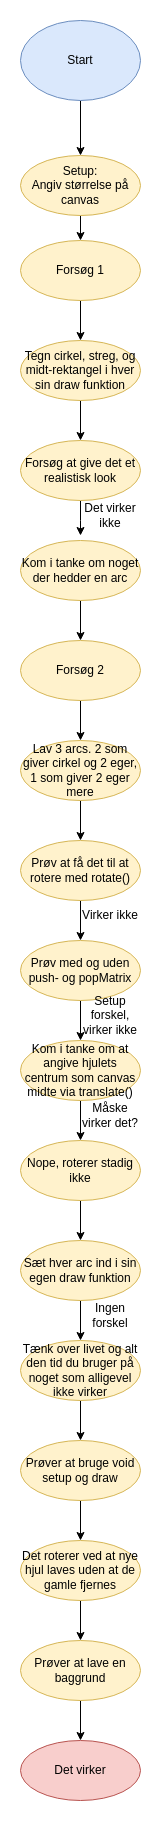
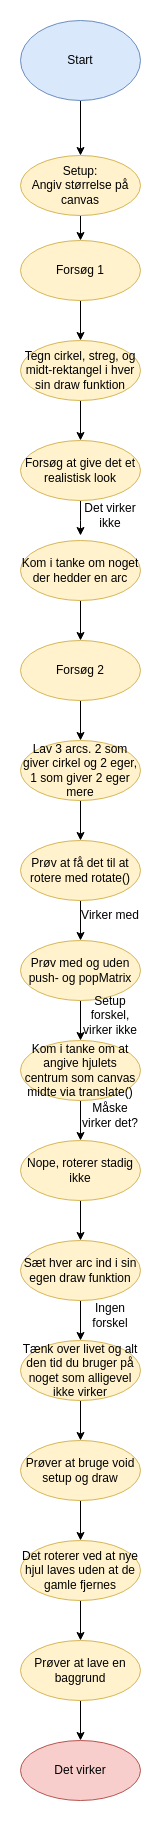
  <mxCell id="0" />
  <mxCell id="1" parent="0" />
  <mxCell id="2" value="" style="edgeStyle=orthogonalEdgeStyle;rounded=0;orthogonalLoop=1;jettySize=auto;html=1;" parent="1" source="3" target="5" edge="1"><mxGeometry relative="1" as="geometry" /></mxCell>
  <mxCell id="3" value="Start" style="ellipse;whiteSpace=wrap;html=1;fillColor=#dae8fc;strokeColor=#6c8ebf;" parent="1" vertex="1"><mxGeometry x="20" y="20" width="120" height="80" as="geometry" /></mxCell>
  <mxCell id="4" value="" style="edgeStyle=orthogonalEdgeStyle;rounded=0;orthogonalLoop=1;jettySize=auto;html=1;" parent="1" source="5" target="7" edge="1"><mxGeometry relative="1" as="geometry" /></mxCell>
  <mxCell id="5" value="Setup:&lt;br&gt;Angiv størrelse på canvas" style="ellipse;whiteSpace=wrap;html=1;fillColor=#fff2cc;strokeColor=#d6b656;" parent="1" vertex="1"><mxGeometry x="20" y="155" width="120" height="60" as="geometry" /></mxCell>
  <mxCell id="6" value="" style="edgeStyle=orthogonalEdgeStyle;rounded=0;orthogonalLoop=1;jettySize=auto;html=1;" parent="1" source="7" target="9" edge="1"><mxGeometry relative="1" as="geometry" /></mxCell>
  <mxCell id="7" value="Forsøg 1" style="ellipse;whiteSpace=wrap;html=1;fillColor=#fff2cc;strokeColor=#d6b656;" parent="1" vertex="1"><mxGeometry x="20" y="240" width="120" height="60" as="geometry" /></mxCell>
  <mxCell id="8" value="" style="edgeStyle=orthogonalEdgeStyle;rounded=0;orthogonalLoop=1;jettySize=auto;html=1;" parent="1" source="9" target="11" edge="1"><mxGeometry relative="1" as="geometry" /></mxCell>
  <mxCell id="9" value="Tegn cirkel, streg, og midt-rektangel i hver sin draw funktion" style="ellipse;whiteSpace=wrap;html=1;fillColor=#fff2cc;strokeColor=#d6b656;" parent="1" vertex="1"><mxGeometry x="20" y="340" width="120" height="60" as="geometry" /></mxCell>
  <mxCell id="10" value="" style="edgeStyle=orthogonalEdgeStyle;rounded=0;orthogonalLoop=1;jettySize=auto;html=1;" parent="1" source="11" edge="1"><mxGeometry relative="1" as="geometry"><mxPoint x="80" y="535" as="targetPoint" /></mxGeometry></mxCell>
  <mxCell id="11" value="Forsøg at give det et realistisk look" style="ellipse;whiteSpace=wrap;html=1;fillColor=#fff2cc;strokeColor=#d6b656;" parent="1" vertex="1"><mxGeometry x="20" y="440" width="120" height="60" as="geometry" /></mxCell>
  <mxCell id="12" value="" style="edgeStyle=orthogonalEdgeStyle;rounded=0;orthogonalLoop=1;jettySize=auto;html=1;" parent="1" source="13" target="15" edge="1"><mxGeometry relative="1" as="geometry" /></mxCell>
  <mxCell id="13" value="Kom i tanke om noget der hedder en arc" style="ellipse;whiteSpace=wrap;html=1;fillColor=#fff2cc;strokeColor=#d6b656;" parent="1" vertex="1"><mxGeometry x="20" y="540" width="120" height="60" as="geometry" /></mxCell>
  <mxCell id="14" value="" style="edgeStyle=orthogonalEdgeStyle;rounded=0;orthogonalLoop=1;jettySize=auto;html=1;" parent="1" source="15" target="17" edge="1"><mxGeometry relative="1" as="geometry" /></mxCell>
  <mxCell id="15" value="Forsøg 2" style="ellipse;whiteSpace=wrap;html=1;fillColor=#fff2cc;strokeColor=#d6b656;" parent="1" vertex="1"><mxGeometry x="20" y="640" width="120" height="60" as="geometry" /></mxCell>
  <mxCell id="16" value="" style="edgeStyle=orthogonalEdgeStyle;rounded=0;orthogonalLoop=1;jettySize=auto;html=1;" parent="1" source="17" target="19" edge="1"><mxGeometry relative="1" as="geometry" /></mxCell>
  <mxCell id="17" value="Lav 3 arcs. 2 som giver cirkel og 2 eger, 1 som giver 2 eger mere" style="ellipse;whiteSpace=wrap;html=1;fillColor=#fff2cc;strokeColor=#d6b656;" parent="1" vertex="1"><mxGeometry x="20" y="740" width="120" height="60" as="geometry" /></mxCell>
  <mxCell id="18" value="" style="edgeStyle=orthogonalEdgeStyle;rounded=0;orthogonalLoop=1;jettySize=auto;html=1;" parent="1" source="19" target="22" edge="1"><mxGeometry relative="1" as="geometry" /></mxCell>
  <mxCell id="19" value="Prøv at få det til at rotere med rotate()" style="ellipse;whiteSpace=wrap;html=1;fillColor=#fff2cc;strokeColor=#d6b656;" parent="1" vertex="1"><mxGeometry x="20" y="840" width="120" height="60" as="geometry" /></mxCell>
  <mxCell id="20" value="Det virker ikke" style="text;html=1;strokeColor=none;fillColor=none;align=center;verticalAlign=middle;whiteSpace=wrap;rounded=0;" parent="1" vertex="1"><mxGeometry x="80" y="500" width="60" height="30" as="geometry" /></mxCell>
  <mxCell id="21" value="" style="edgeStyle=orthogonalEdgeStyle;rounded=0;orthogonalLoop=1;jettySize=auto;html=1;" edge="1" parent="1" source="22" target="25"><mxGeometry relative="1" as="geometry" /></mxCell>
  <mxCell id="22" value="Prøv med og uden push- og popMatrix" style="ellipse;whiteSpace=wrap;html=1;fillColor=#fff2cc;strokeColor=#d6b656;" parent="1" vertex="1"><mxGeometry x="20" y="940" width="120" height="60" as="geometry" /></mxCell>
- <mxCell id="23" value="Virker ikke" style="text;html=1;strokeColor=none;fillColor=none;align=center;verticalAlign=middle;whiteSpace=wrap;rounded=0;" parent="1" vertex="1"><mxGeometry x="80" y="900" width="60" height="30" as="geometry" /></mxCell>
+ <mxCell id="23" value="Virker med" style="text;html=1;strokeColor=none;fillColor=none;align=center;verticalAlign=middle;whiteSpace=wrap;rounded=0;" parent="1" vertex="1"><mxGeometry x="80" y="900" width="60" height="30" as="geometry" /></mxCell>
  <mxCell id="24" value="" style="edgeStyle=orthogonalEdgeStyle;rounded=0;orthogonalLoop=1;jettySize=auto;html=1;" parent="1" source="25" target="28" edge="1"><mxGeometry relative="1" as="geometry" /></mxCell>
  <mxCell id="25" value="Kom i tanke om at angive hjulets centrum som canvas midte via translate()" style="ellipse;whiteSpace=wrap;html=1;fillColor=#fff2cc;strokeColor=#d6b656;" parent="1" vertex="1"><mxGeometry x="20" y="1040" width="120" height="60" as="geometry" /></mxCell>
  <mxCell id="26" value="Setup forskel, virker ikke" style="text;html=1;strokeColor=none;fillColor=none;align=center;verticalAlign=middle;whiteSpace=wrap;rounded=0;" parent="1" vertex="1"><mxGeometry x="80" y="1000" width="60" height="30" as="geometry" /></mxCell>
  <mxCell id="27" value="" style="edgeStyle=orthogonalEdgeStyle;rounded=0;orthogonalLoop=1;jettySize=auto;html=1;" parent="1" source="28" target="33" edge="1"><mxGeometry relative="1" as="geometry" /></mxCell>
  <mxCell id="28" value="Nope, roterer stadig ikke" style="ellipse;whiteSpace=wrap;html=1;fillColor=#fff2cc;strokeColor=#d6b656;" parent="1" vertex="1"><mxGeometry x="20" y="1140" width="120" height="60" as="geometry" /></mxCell>
  <mxCell id="29" value="" style="edgeStyle=orthogonalEdgeStyle;rounded=0;orthogonalLoop=1;jettySize=auto;html=1;" edge="1" parent="1" source="30" target="35"><mxGeometry relative="1" as="geometry" /></mxCell>
  <mxCell id="30" value="Tænk over livet og alt den tid du bruger på noget som alligevel ikke virker" style="ellipse;whiteSpace=wrap;html=1;fillColor=#fff2cc;strokeColor=#d6b656;" parent="1" vertex="1"><mxGeometry x="20" y="1340" width="120" height="60" as="geometry" /></mxCell>
  <mxCell id="31" value="Måske virker det?" style="text;html=1;strokeColor=none;fillColor=none;align=center;verticalAlign=middle;whiteSpace=wrap;rounded=0;" parent="1" vertex="1"><mxGeometry x="80" y="1100" width="60" height="30" as="geometry" /></mxCell>
  <mxCell id="32" value="" style="edgeStyle=orthogonalEdgeStyle;rounded=0;orthogonalLoop=1;jettySize=auto;html=1;" edge="1" parent="1" source="33" target="30"><mxGeometry relative="1" as="geometry" /></mxCell>
  <mxCell id="33" value="Sæt hver arc ind i sin egen draw funktion" style="ellipse;whiteSpace=wrap;html=1;fillColor=#fff2cc;strokeColor=#d6b656;" parent="1" vertex="1"><mxGeometry x="20" y="1240" width="120" height="60" as="geometry" /></mxCell>
  <mxCell id="34" value="" style="edgeStyle=orthogonalEdgeStyle;rounded=0;orthogonalLoop=1;jettySize=auto;html=1;" parent="1" source="35" target="38" edge="1"><mxGeometry relative="1" as="geometry" /></mxCell>
  <mxCell id="35" value="Prøver at bruge void setup og draw" style="ellipse;whiteSpace=wrap;html=1;fillColor=#fff2cc;strokeColor=#d6b656;" parent="1" vertex="1"><mxGeometry x="20" y="1440" width="120" height="60" as="geometry" /></mxCell>
  <mxCell id="36" value="Ingen forskel" style="text;html=1;strokeColor=none;fillColor=none;align=center;verticalAlign=middle;whiteSpace=wrap;rounded=0;" parent="1" vertex="1"><mxGeometry x="80" y="1300" width="60" height="30" as="geometry" /></mxCell>
  <mxCell id="37" value="" style="edgeStyle=orthogonalEdgeStyle;rounded=0;orthogonalLoop=1;jettySize=auto;html=1;" edge="1" parent="1" source="38" target="40"><mxGeometry relative="1" as="geometry" /></mxCell>
  <mxCell id="38" value="Det roterer ved at nye hjul laves uden at de gamle fjernes" style="ellipse;whiteSpace=wrap;html=1;fillColor=#fff2cc;strokeColor=#d6b656;" parent="1" vertex="1"><mxGeometry x="20" y="1540" width="120" height="60" as="geometry" /></mxCell>
  <mxCell id="39" value="" style="edgeStyle=orthogonalEdgeStyle;rounded=0;orthogonalLoop=1;jettySize=auto;html=1;" edge="1" parent="1" source="40" target="41"><mxGeometry relative="1" as="geometry" /></mxCell>
  <mxCell id="40" value="Prøver at lave en baggrund" style="ellipse;whiteSpace=wrap;html=1;fillColor=#fff2cc;strokeColor=#d6b656;" vertex="1" parent="1"><mxGeometry x="20" y="1640" width="120" height="60" as="geometry" /></mxCell>
  <mxCell id="41" value="Det virker" style="ellipse;whiteSpace=wrap;html=1;fillColor=#f8cecc;strokeColor=#b85450;" vertex="1" parent="1"><mxGeometry x="20" y="1740" width="120" height="60" as="geometry" /></mxCell>
